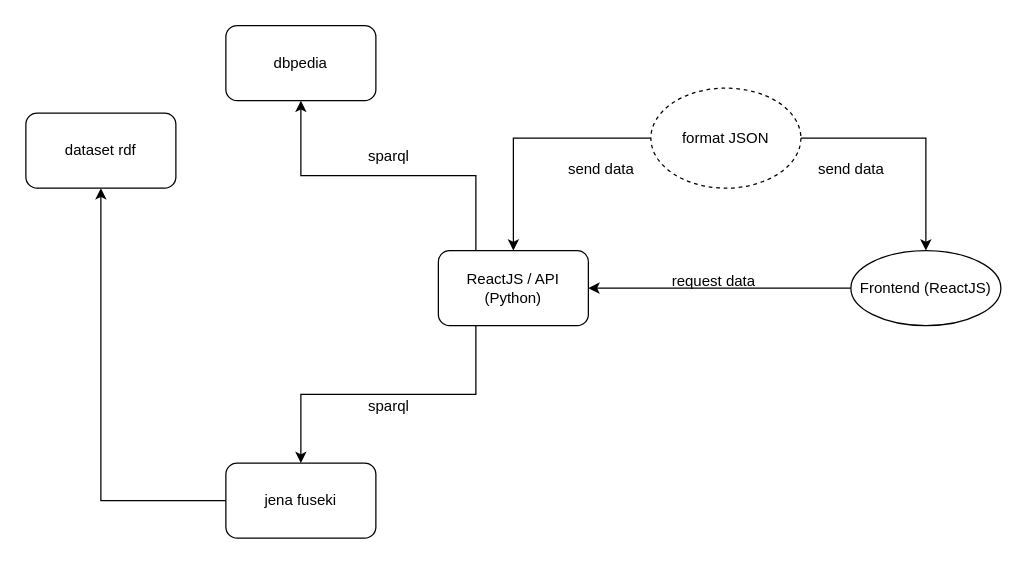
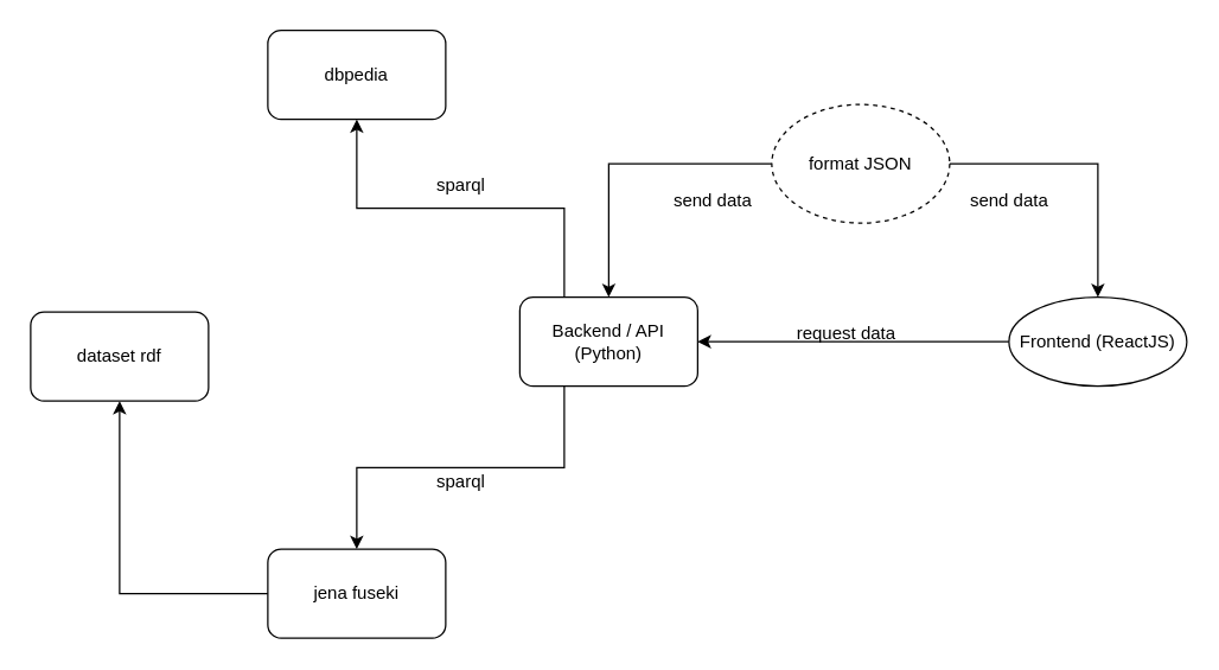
  <mxCell id="0" />
  <mxCell id="1" parent="0" />
  <mxCell id="2" style="edgeStyle=orthogonalEdgeStyle;rounded=0;orthogonalLoop=1;jettySize=auto;html=1;exitX=0.25;exitY=0;exitDx=0;exitDy=0;entryX=0.5;entryY=1;entryDx=0;entryDy=0;" edge="1" parent="1" source="4" target="8"><mxGeometry relative="1" as="geometry" /></mxCell>
  <mxCell id="3" style="edgeStyle=orthogonalEdgeStyle;rounded=0;orthogonalLoop=1;jettySize=auto;html=1;exitX=0.25;exitY=1;exitDx=0;exitDy=0;entryX=0.5;entryY=0;entryDx=0;entryDy=0;" edge="1" parent="1" source="4" target="10"><mxGeometry relative="1" as="geometry" /></mxCell>
- <mxCell id="4" value="ReactJS / API (Python)" style="rounded=1;whiteSpace=wrap;html=1;" vertex="1" parent="1"><mxGeometry x="350" y="200" width="120" height="60" as="geometry" /></mxCell>
+ <mxCell id="4" value="Backend / API (Python)" style="rounded=1;whiteSpace=wrap;html=1;" vertex="1" parent="1"><mxGeometry x="350" y="200" width="120" height="60" as="geometry" /></mxCell>
  <mxCell id="5" style="edgeStyle=orthogonalEdgeStyle;rounded=0;orthogonalLoop=1;jettySize=auto;html=1;exitX=0;exitY=0.5;exitDx=0;exitDy=0;entryX=1;entryY=0.5;entryDx=0;entryDy=0;" edge="1" parent="1" source="6" target="4"><mxGeometry relative="1" as="geometry" /></mxCell>
  <mxCell id="6" value="Frontend (ReactJS)" style="ellipse;whiteSpace=wrap;html=1;" vertex="1" parent="1"><mxGeometry x="680" y="200" width="120" height="60" as="geometry" /></mxCell>
  <mxCell id="7" value="request data" style="text;html=1;resizable=0;autosize=1;align=center;verticalAlign=middle;points=[];fillColor=none;strokeColor=none;rounded=0;" vertex="1" parent="1"><mxGeometry x="525" y="210" width="90" height="30" as="geometry" /></mxCell>
  <mxCell id="8" value="dbpedia" style="rounded=1;whiteSpace=wrap;html=1;" vertex="1" parent="1"><mxGeometry x="180" y="20" width="120" height="60" as="geometry" /></mxCell>
  <mxCell id="9" style="edgeStyle=orthogonalEdgeStyle;rounded=0;orthogonalLoop=1;jettySize=auto;html=1;exitX=0;exitY=0.5;exitDx=0;exitDy=0;entryX=0.5;entryY=1;entryDx=0;entryDy=0;" edge="1" parent="1" source="10" target="16"><mxGeometry relative="1" as="geometry" /></mxCell>
  <mxCell id="10" value="jena fuseki" style="rounded=1;whiteSpace=wrap;html=1;" vertex="1" parent="1"><mxGeometry x="180" y="370" width="120" height="60" as="geometry" /></mxCell>
  <mxCell id="11" value="send data" style="text;html=1;resizable=0;autosize=1;align=center;verticalAlign=middle;points=[];fillColor=none;strokeColor=none;rounded=0;" vertex="1" parent="1"><mxGeometry x="440" y="120" width="80" height="30" as="geometry" /></mxCell>
  <mxCell id="12" value="send data" style="text;html=1;resizable=0;autosize=1;align=center;verticalAlign=middle;points=[];fillColor=none;strokeColor=none;rounded=0;" vertex="1" parent="1"><mxGeometry x="640" y="120" width="80" height="30" as="geometry" /></mxCell>
  <mxCell id="13" style="edgeStyle=orthogonalEdgeStyle;rounded=0;orthogonalLoop=1;jettySize=auto;html=1;exitX=1;exitY=0.5;exitDx=0;exitDy=0;entryX=0.5;entryY=0;entryDx=0;entryDy=0;" edge="1" parent="1" source="15" target="6"><mxGeometry relative="1" as="geometry" /></mxCell>
  <mxCell id="14" style="edgeStyle=orthogonalEdgeStyle;rounded=0;orthogonalLoop=1;jettySize=auto;html=1;exitX=0;exitY=0.5;exitDx=0;exitDy=0;" edge="1" parent="1" source="15" target="4"><mxGeometry relative="1" as="geometry" /></mxCell>
  <mxCell id="15" value="format JSON" style="ellipse;whiteSpace=wrap;html=1;dashed=1;" vertex="1" parent="1"><mxGeometry x="520" y="70" width="120" height="80" as="geometry" /></mxCell>
- <mxCell id="16" value="dataset rdf" style="rounded=1;whiteSpace=wrap;html=1;" vertex="1" parent="1"><mxGeometry x="20" y="90" width="120" height="60" as="geometry" /></mxCell>
+ <mxCell id="16" value="dataset rdf" style="rounded=1;whiteSpace=wrap;html=1;" vertex="1" parent="1"><mxGeometry x="20" y="210" width="120" height="60" as="geometry" /></mxCell>
  <mxCell id="17" value="sparql" style="text;html=1;resizable=0;autosize=1;align=center;verticalAlign=middle;points=[];fillColor=none;strokeColor=none;rounded=0;" vertex="1" parent="1"><mxGeometry x="280" y="110" width="60" height="30" as="geometry" /></mxCell>
  <mxCell id="18" value="sparql" style="text;html=1;resizable=0;autosize=1;align=center;verticalAlign=middle;points=[];fillColor=none;strokeColor=none;rounded=0;" vertex="1" parent="1"><mxGeometry x="280" y="310" width="60" height="30" as="geometry" /></mxCell>
